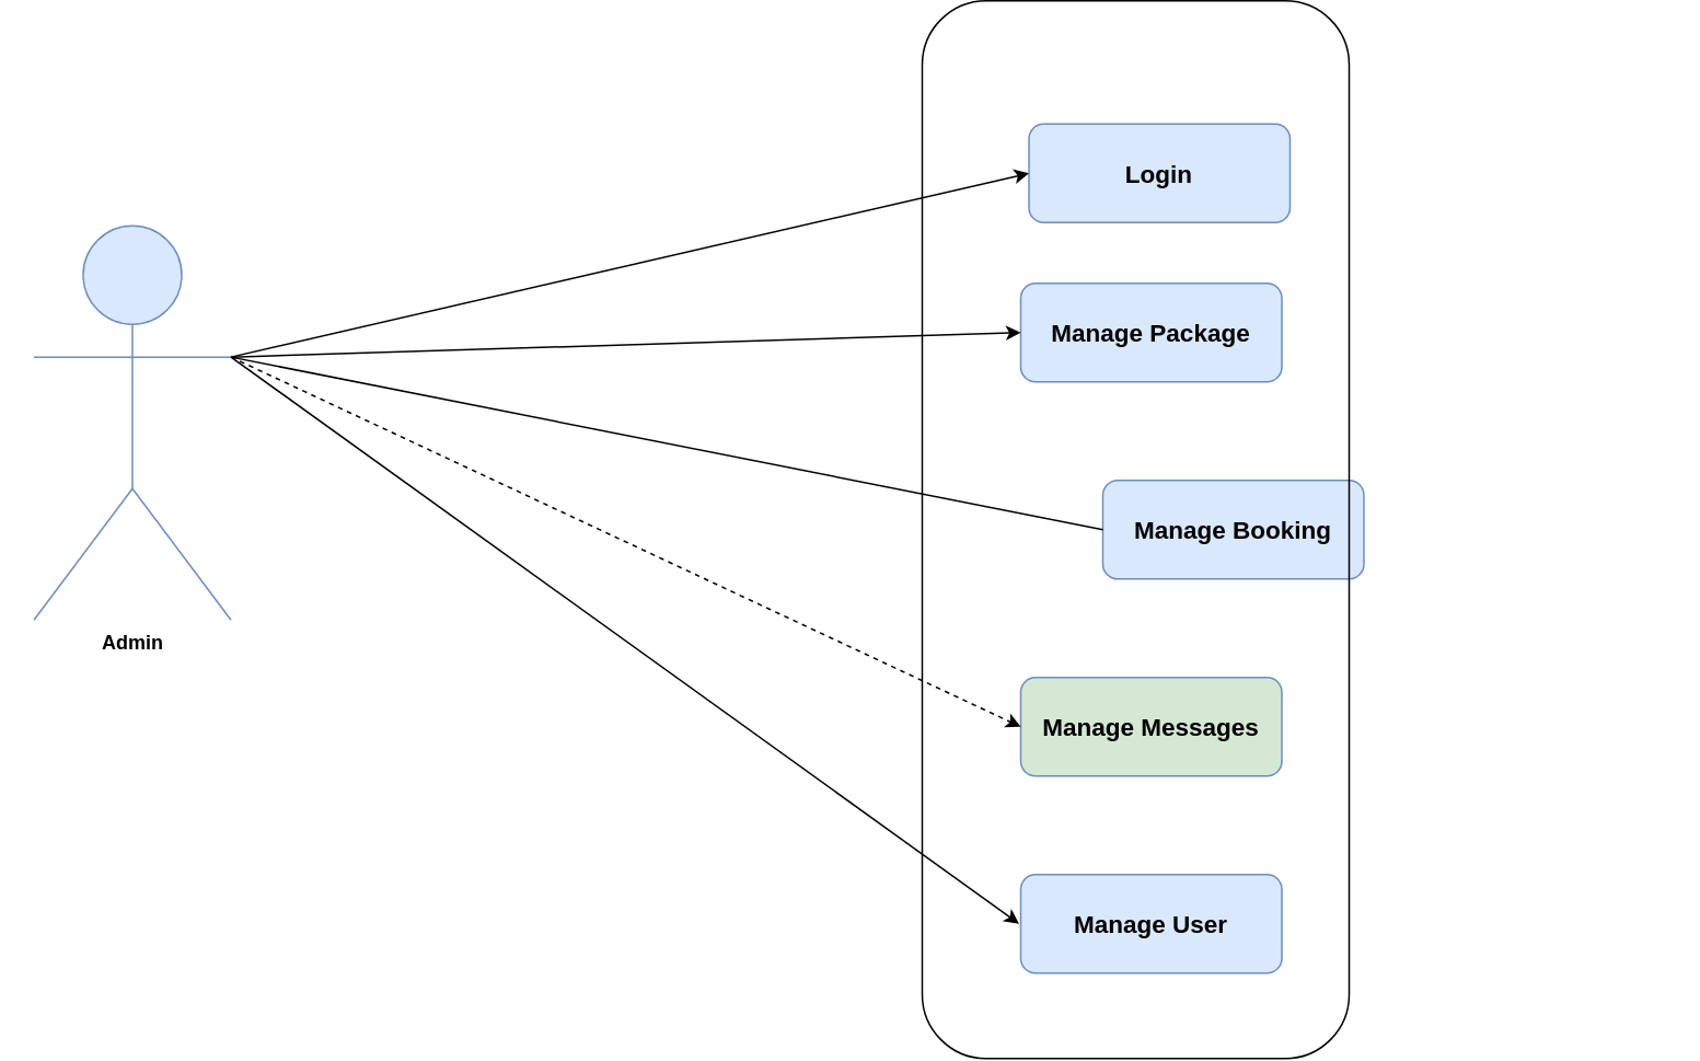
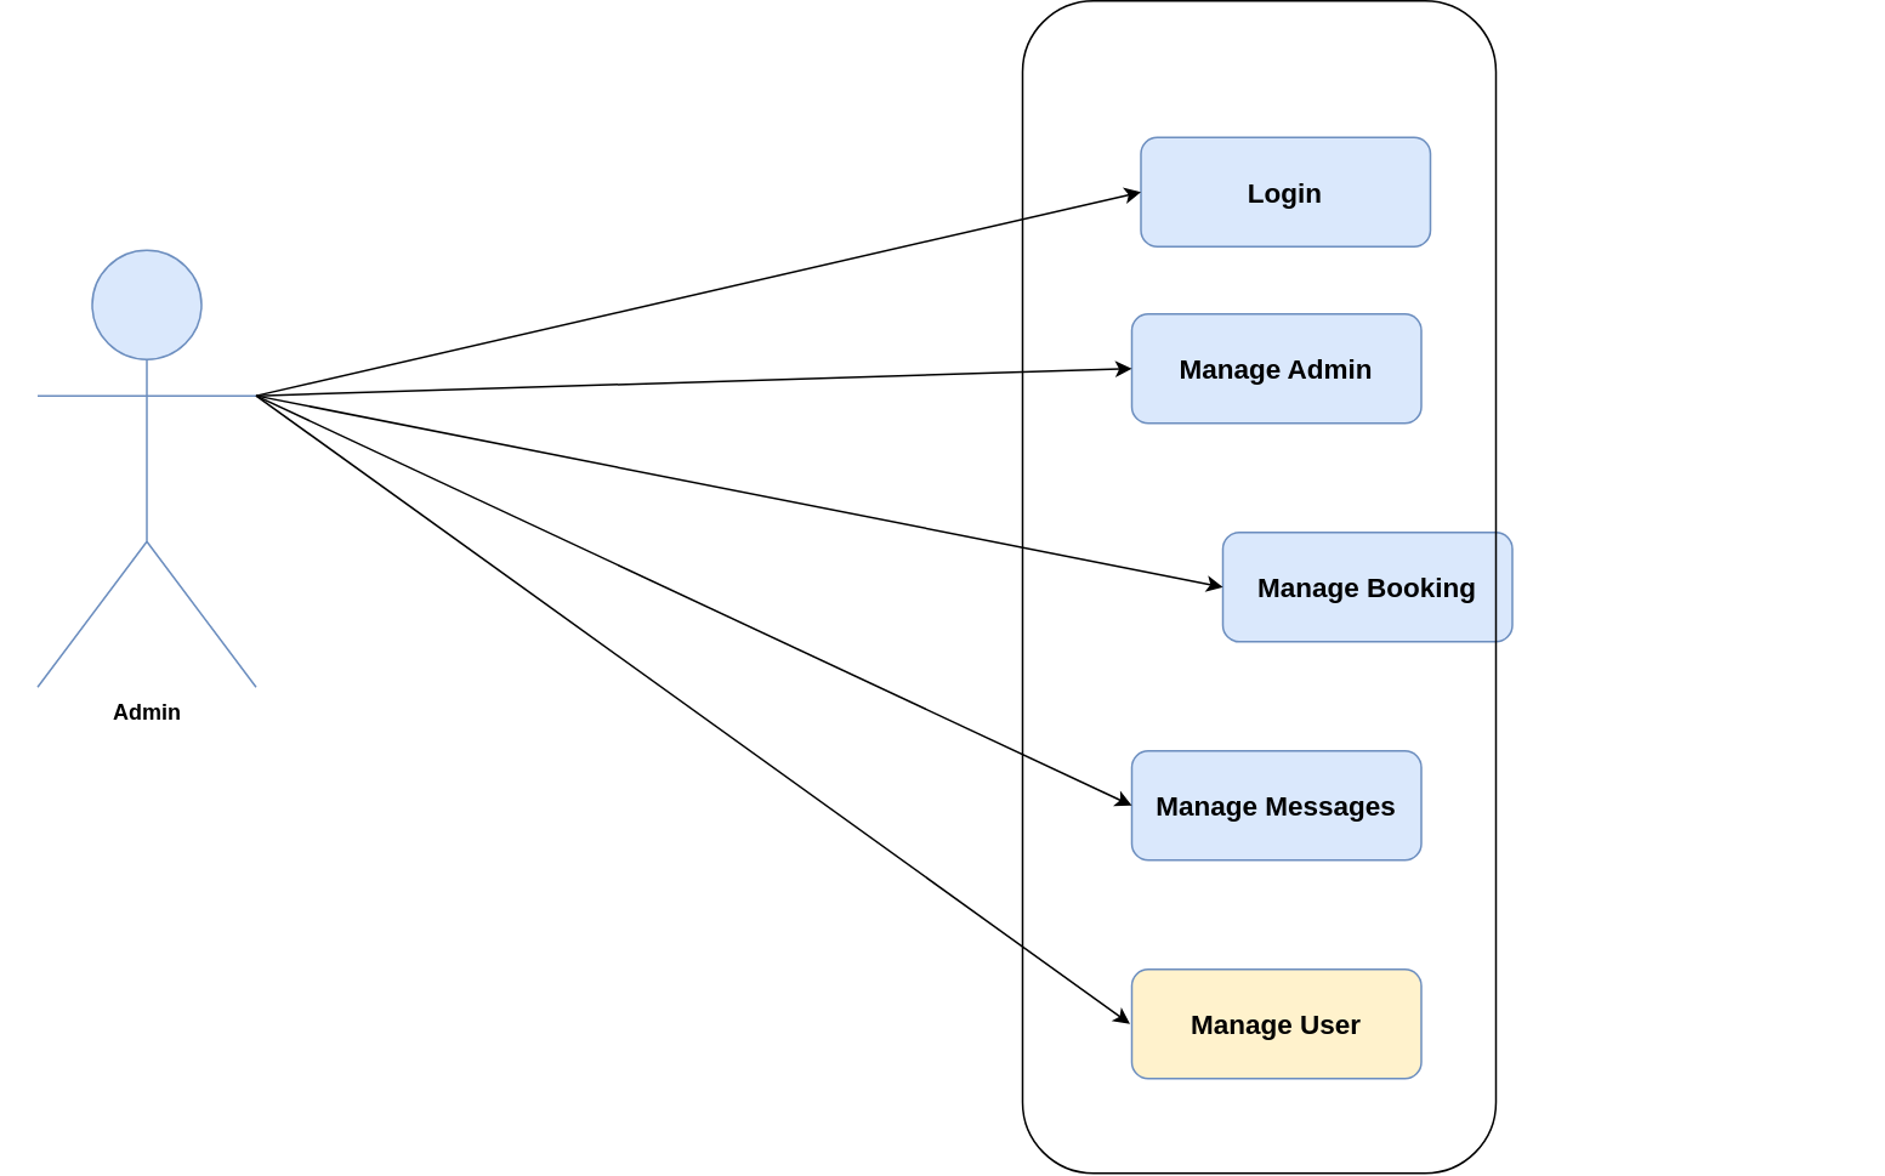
  <mxCell id="0" />
  <mxCell id="1" parent="0" />
  <mxCell id="2" value="&lt;b&gt;Admin&lt;/b&gt;" style="shape=umlActor;html=1;verticalLabelPosition=bottom;verticalAlign=top;align=center;fillColor=#dae8fc;strokeColor=#6c8ebf;" parent="1" vertex="1"><mxGeometry x="20" y="82" width="120" height="240" as="geometry" /></mxCell>
  <mxCell id="3" value="Login" style="rounded=1;whiteSpace=wrap;html=1;fontStyle=1;fontSize=15;fillColor=#dae8fc;strokeColor=#6c8ebf;" parent="1" vertex="1"><mxGeometry x="626" y="20" width="159" height="60" as="geometry" /></mxCell>
- <mxCell id="4" value="Manage Package" style="rounded=1;whiteSpace=wrap;html=1;fontStyle=1;fontSize=15;fillColor=#dae8fc;strokeColor=#6c8ebf;" parent="1" vertex="1"><mxGeometry x="621" y="117" width="159" height="60" as="geometry" /></mxCell>
+ <mxCell id="4" value="Manage Admin" style="rounded=1;whiteSpace=wrap;html=1;fontStyle=1;fontSize=15;fillColor=#dae8fc;strokeColor=#6c8ebf;" parent="1" vertex="1"><mxGeometry x="621" y="117" width="159" height="60" as="geometry" /></mxCell>
  <mxCell id="5" value="Manage Booking" style="rounded=1;whiteSpace=wrap;html=1;fontStyle=1;fontSize=15;fillColor=#dae8fc;strokeColor=#6c8ebf;" parent="1" vertex="1"><mxGeometry x="671" y="237" width="159" height="60" as="geometry" /></mxCell>
- <mxCell id="6" value="Manage Messages" style="rounded=1;whiteSpace=wrap;html=1;fontStyle=1;fontSize=15;fillColor=#d5e8d4;strokeColor=#6c8ebf;" parent="1" vertex="1"><mxGeometry x="621" y="357" width="159" height="60" as="geometry" /></mxCell>
- <mxCell id="7" value="&lt;b&gt;&lt;font style=&quot;font-size: 15px;&quot;&gt;Manage User&lt;/font&gt;&lt;/b&gt;" style="rounded=1;whiteSpace=wrap;html=1;fillColor=#dae8fc;strokeColor=#6c8ebf;" parent="1" vertex="1"><mxGeometry x="621" y="477" width="159" height="60" as="geometry" /></mxCell>
+ <mxCell id="6" value="Manage Messages" style="rounded=1;whiteSpace=wrap;html=1;fontStyle=1;fontSize=15;fillColor=#dae8fc;strokeColor=#6c8ebf;" parent="1" vertex="1"><mxGeometry x="621" y="357" width="159" height="60" as="geometry" /></mxCell>
+ <mxCell id="7" value="&lt;b&gt;&lt;font style=&quot;font-size: 15px;&quot;&gt;Manage User&lt;/font&gt;&lt;/b&gt;" style="rounded=1;whiteSpace=wrap;html=1;fillColor=#fff2cc;strokeColor=#6c8ebf;" parent="1" vertex="1"><mxGeometry x="621" y="477" width="159" height="60" as="geometry" /></mxCell>
  <mxCell id="8" value="" style="endArrow=classic;html=1;rounded=0;exitX=1;exitY=0.333;exitDx=0;exitDy=0;exitPerimeter=0;entryX=0;entryY=0.5;entryDx=0;entryDy=0;" parent="1" source="2" target="3" edge="1"><mxGeometry width="50" height="50" relative="1" as="geometry"><mxPoint x="770" y="327" as="sourcePoint" /><mxPoint x="820" y="277" as="targetPoint" /></mxGeometry></mxCell>
  <mxCell id="9" value="" style="endArrow=classic;html=1;rounded=0;exitX=1;exitY=0.333;exitDx=0;exitDy=0;exitPerimeter=0;entryX=0;entryY=0.5;entryDx=0;entryDy=0;" parent="1" source="2" target="4" edge="1"><mxGeometry width="50" height="50" relative="1" as="geometry"><mxPoint x="150" y="237" as="sourcePoint" /><mxPoint x="631" y="35" as="targetPoint" /></mxGeometry></mxCell>
- <mxCell id="10" value="" style="endArrow=none;html=1;rounded=0;exitX=1;exitY=0.333;exitDx=0;exitDy=0;exitPerimeter=0;entryX=0;entryY=0.5;entryDx=0;entryDy=0;" parent="1" source="2" target="5" edge="1"><mxGeometry width="50" height="50" relative="1" as="geometry"><mxPoint x="160" y="247" as="sourcePoint" /><mxPoint x="641" y="45" as="targetPoint" /></mxGeometry></mxCell>
- <mxCell id="11" value="" style="endArrow=classic;html=1;rounded=0;exitX=1;exitY=0.333;exitDx=0;exitDy=0;exitPerimeter=0;entryX=0;entryY=0.5;entryDx=0;entryDy=0;dashed=1;" parent="1" source="2" target="6" edge="1"><mxGeometry width="50" height="50" relative="1" as="geometry"><mxPoint x="170" y="257" as="sourcePoint" /><mxPoint x="651" y="55" as="targetPoint" /></mxGeometry></mxCell>
+ <mxCell id="10" value="" style="endArrow=classic;html=1;rounded=0;exitX=1;exitY=0.333;exitDx=0;exitDy=0;exitPerimeter=0;entryX=0;entryY=0.5;entryDx=0;entryDy=0;" parent="1" source="2" target="5" edge="1"><mxGeometry width="50" height="50" relative="1" as="geometry"><mxPoint x="160" y="247" as="sourcePoint" /><mxPoint x="641" y="45" as="targetPoint" /></mxGeometry></mxCell>
+ <mxCell id="11" value="" style="endArrow=classic;html=1;rounded=0;exitX=1;exitY=0.333;exitDx=0;exitDy=0;exitPerimeter=0;entryX=0;entryY=0.5;entryDx=0;entryDy=0;" parent="1" source="2" target="6" edge="1"><mxGeometry width="50" height="50" relative="1" as="geometry"><mxPoint x="170" y="257" as="sourcePoint" /><mxPoint x="651" y="55" as="targetPoint" /></mxGeometry></mxCell>
  <mxCell id="12" value="" style="endArrow=classic;html=1;rounded=0;exitX=1;exitY=0.333;exitDx=0;exitDy=0;exitPerimeter=0;" parent="1" source="2" edge="1"><mxGeometry width="50" height="50" relative="1" as="geometry"><mxPoint x="180" y="267" as="sourcePoint" /><mxPoint x="620" y="507" as="targetPoint" /></mxGeometry></mxCell>
  <mxCell id="13" value="" style="rounded=1;whiteSpace=wrap;html=1;dashed=0;fontFamily=Helvetica;fontSize=12;rotation=90;fillColor=none;" vertex="1" parent="1"><mxGeometry x="369" y="137" width="644" height="260" as="geometry" /></mxCell>
